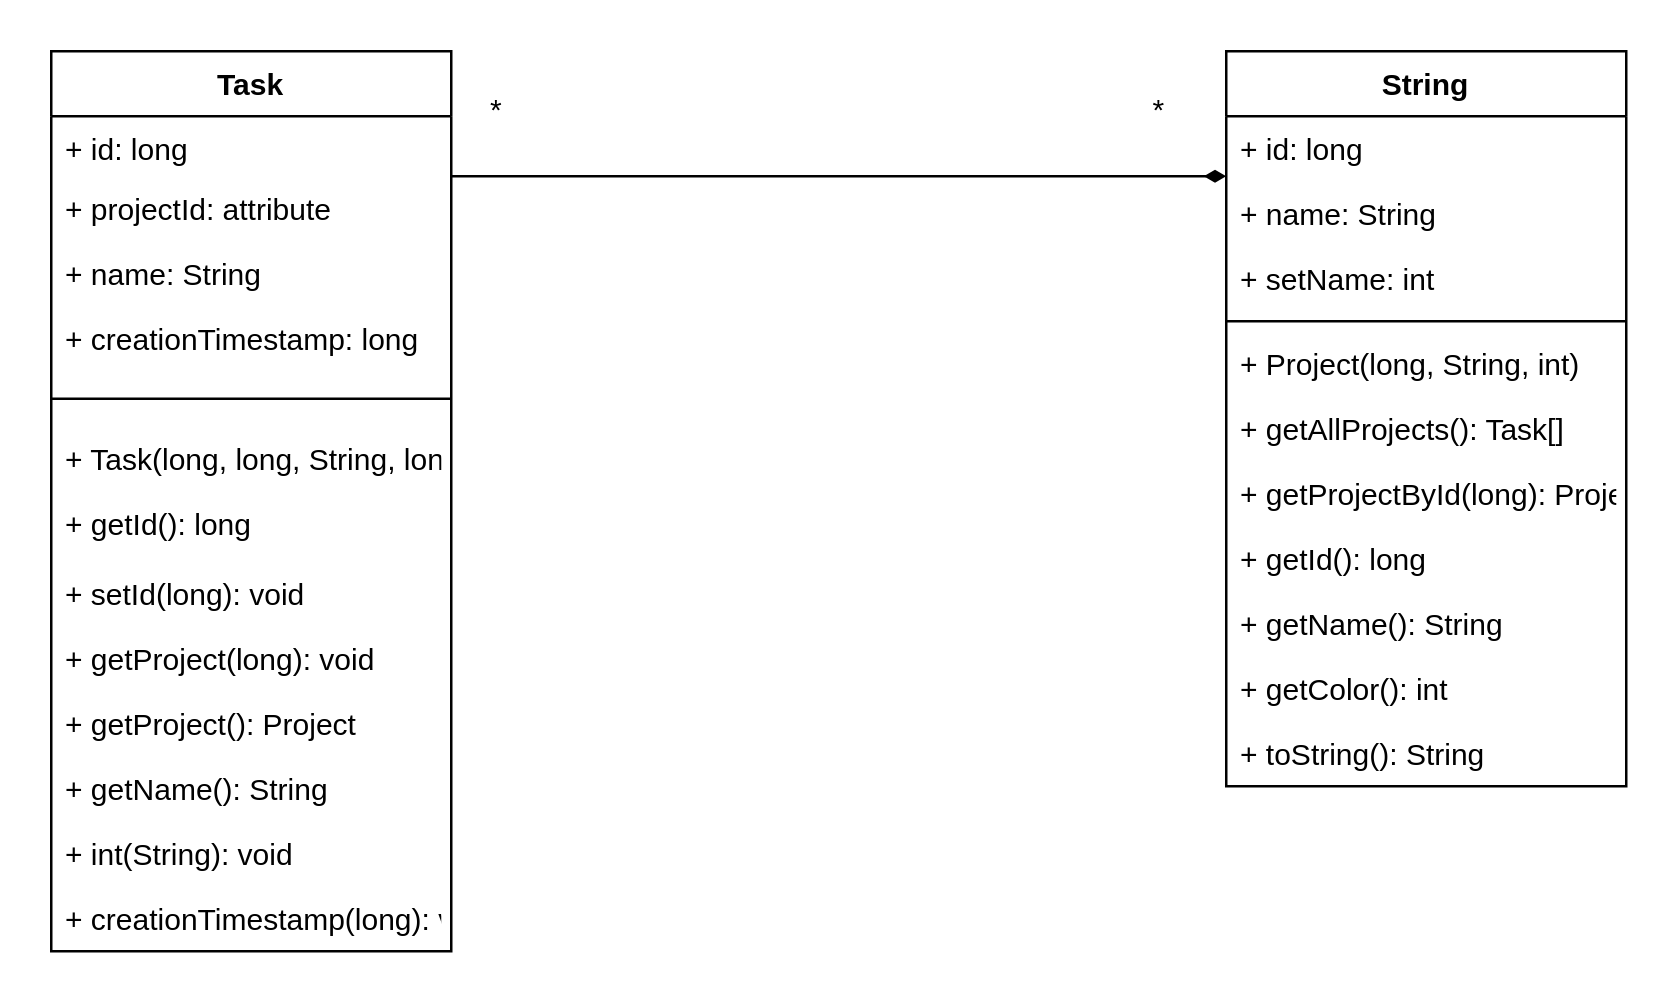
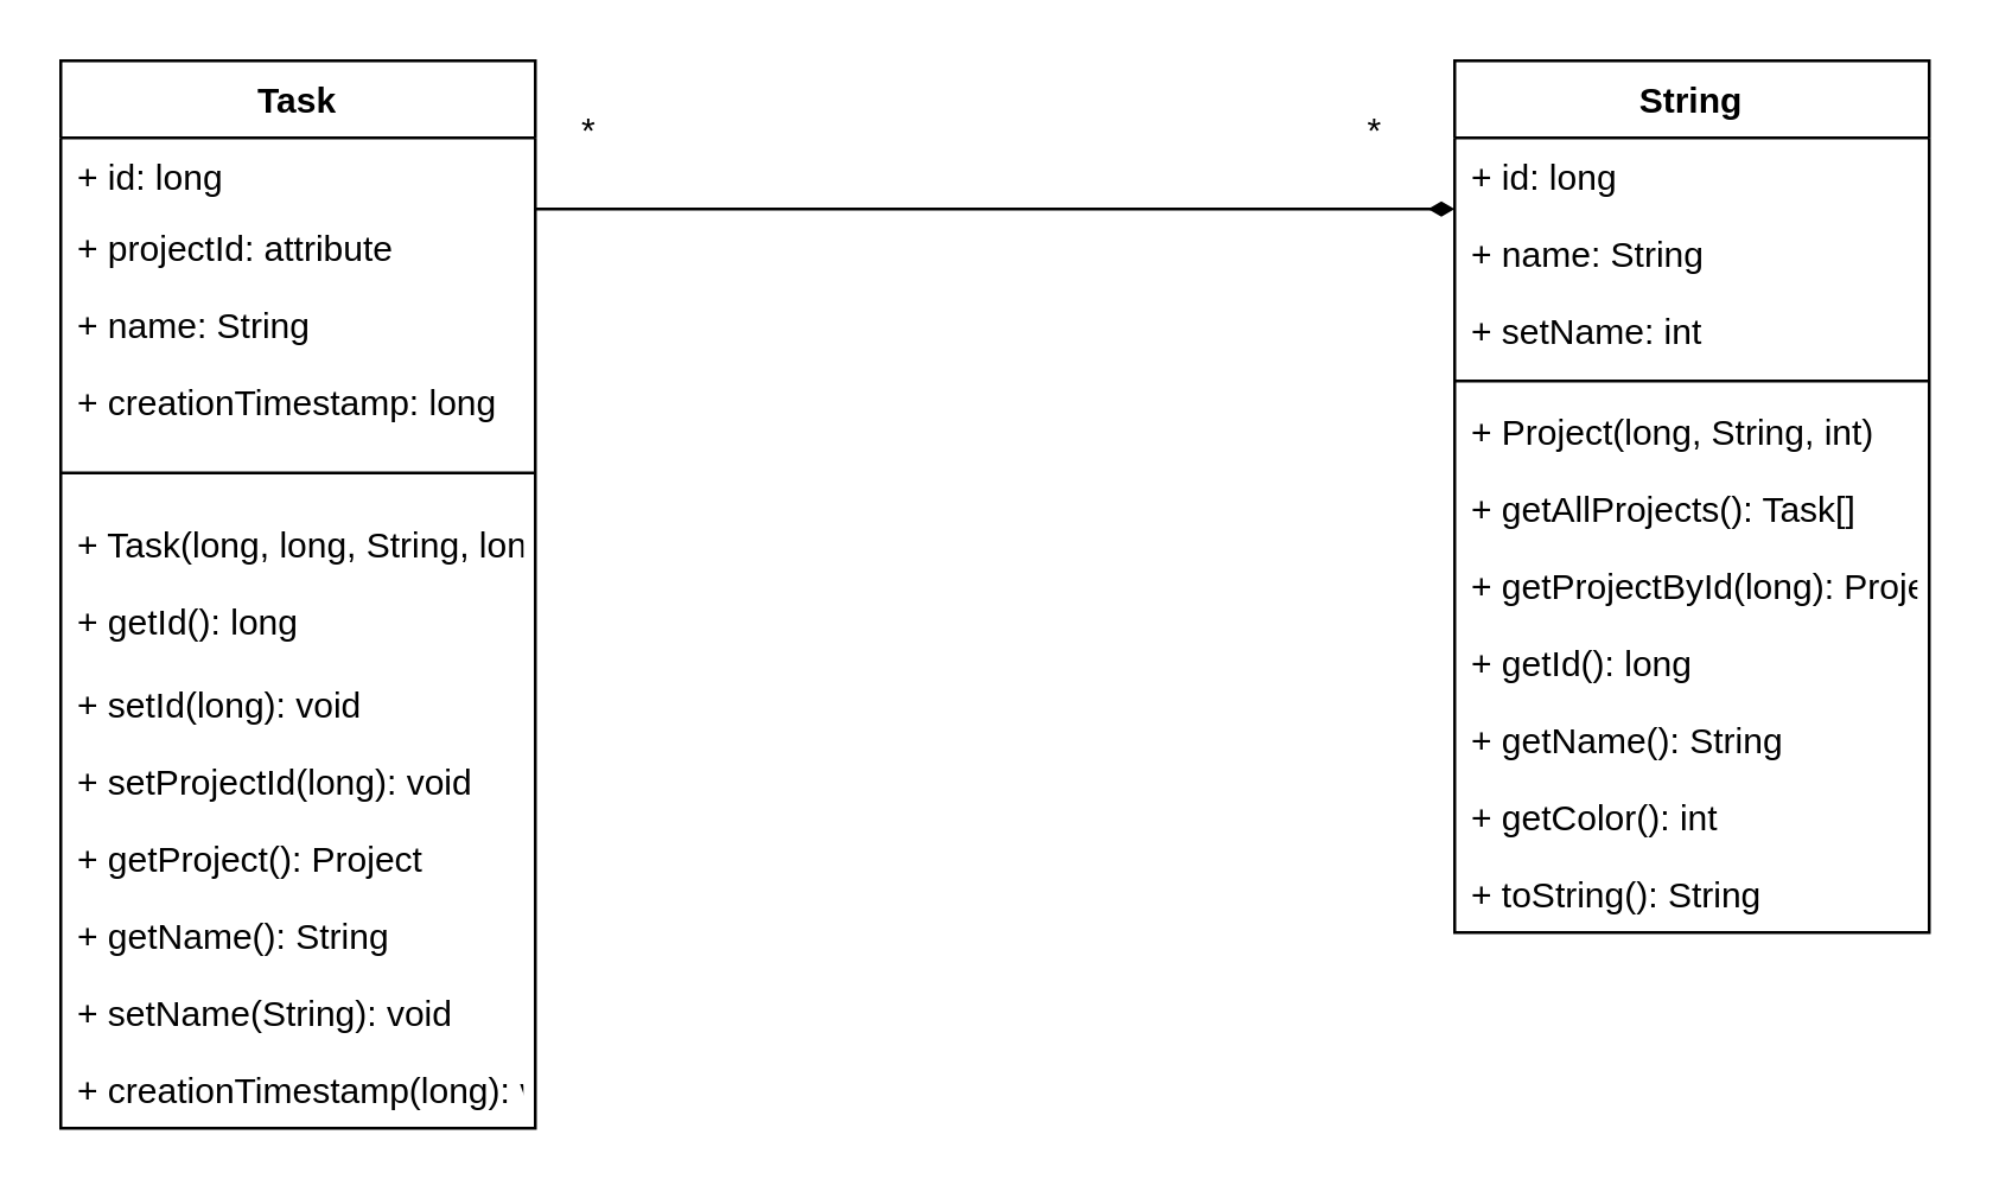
  <mxCell id="0" />
  <mxCell id="1" parent="0" />
  <mxCell id="2" value="Task" style="swimlane;fontStyle=1;align=center;verticalAlign=top;childLayout=stackLayout;horizontal=1;startSize=26;horizontalStack=0;resizeParent=1;resizeParentMax=0;resizeLast=0;collapsible=1;marginBottom=0;strokeWidth=1;" vertex="1" parent="1"><mxGeometry x="20" y="20" width="160" height="360" as="geometry"><mxRectangle x="80" y="100" width="70" height="30" as="alternateBounds" /></mxGeometry></mxCell>
  <mxCell id="3" value="+ id: long" style="text;strokeColor=none;fillColor=none;align=left;verticalAlign=top;spacingLeft=4;spacingRight=4;overflow=hidden;rotatable=0;points=[[0,0.5],[1,0.5]];portConstraint=eastwest;" vertex="1" parent="2"><mxGeometry y="26" width="160" height="24" as="geometry" /></mxCell>
  <mxCell id="4" value="+ projectId: attribute" style="text;strokeColor=none;fillColor=none;align=left;verticalAlign=top;spacingLeft=4;spacingRight=4;overflow=hidden;rotatable=0;points=[[0,0.5],[1,0.5]];portConstraint=eastwest;strokeWidth=1;" vertex="1" parent="2"><mxGeometry y="50" width="160" height="26" as="geometry" /></mxCell>
  <mxCell id="5" value="+ name: String" style="text;strokeColor=none;fillColor=none;align=left;verticalAlign=top;spacingLeft=4;spacingRight=4;overflow=hidden;rotatable=0;points=[[0,0.5],[1,0.5]];portConstraint=eastwest;strokeWidth=1;" vertex="1" parent="2"><mxGeometry y="76" width="160" height="26" as="geometry" /></mxCell>
  <mxCell id="6" value="+ creationTimestamp: long&#10;" style="text;strokeColor=none;fillColor=none;align=left;verticalAlign=top;spacingLeft=4;spacingRight=4;overflow=hidden;rotatable=0;points=[[0,0.5],[1,0.5]];portConstraint=eastwest;strokeWidth=1;" vertex="1" parent="2"><mxGeometry y="102" width="160" height="26" as="geometry" /></mxCell>
  <mxCell id="7" value="" style="line;strokeWidth=1;fillColor=none;align=left;verticalAlign=middle;spacingTop=-1;spacingLeft=3;spacingRight=3;rotatable=0;labelPosition=right;points=[];portConstraint=eastwest;strokeColor=inherit;" vertex="1" parent="2"><mxGeometry y="128" width="160" height="22" as="geometry" /></mxCell>
  <mxCell id="8" value="+ Task(long, long, String, long)" style="text;strokeColor=none;fillColor=none;align=left;verticalAlign=top;spacingLeft=4;spacingRight=4;overflow=hidden;rotatable=0;points=[[0,0.5],[1,0.5]];portConstraint=eastwest;strokeWidth=1;" vertex="1" parent="2"><mxGeometry y="150" width="160" height="26" as="geometry" /></mxCell>
  <mxCell id="9" value="+ getId(): long" style="text;strokeColor=none;fillColor=none;align=left;verticalAlign=top;spacingLeft=4;spacingRight=4;overflow=hidden;rotatable=0;points=[[0,0.5],[1,0.5]];portConstraint=eastwest;" vertex="1" parent="2"><mxGeometry y="176" width="160" height="28" as="geometry" /></mxCell>
  <mxCell id="10" value="+ setId(long): void" style="text;strokeColor=none;fillColor=none;align=left;verticalAlign=top;spacingLeft=4;spacingRight=4;overflow=hidden;rotatable=0;points=[[0,0.5],[1,0.5]];portConstraint=eastwest;strokeWidth=1;" vertex="1" parent="2"><mxGeometry y="204" width="160" height="26" as="geometry" /></mxCell>
- <mxCell id="11" value="+ getProject(long): void" style="text;strokeColor=none;fillColor=none;align=left;verticalAlign=top;spacingLeft=4;spacingRight=4;overflow=hidden;rotatable=0;points=[[0,0.5],[1,0.5]];portConstraint=eastwest;strokeWidth=1;" vertex="1" parent="2"><mxGeometry y="230" width="160" height="26" as="geometry" /></mxCell>
+ <mxCell id="11" value="+ setProjectId(long): void" style="text;strokeColor=none;fillColor=none;align=left;verticalAlign=top;spacingLeft=4;spacingRight=4;overflow=hidden;rotatable=0;points=[[0,0.5],[1,0.5]];portConstraint=eastwest;strokeWidth=1;" vertex="1" parent="2"><mxGeometry y="230" width="160" height="26" as="geometry" /></mxCell>
  <mxCell id="12" value="+ getProject(): Project" style="text;strokeColor=none;fillColor=none;align=left;verticalAlign=top;spacingLeft=4;spacingRight=4;overflow=hidden;rotatable=0;points=[[0,0.5],[1,0.5]];portConstraint=eastwest;strokeWidth=1;" vertex="1" parent="2"><mxGeometry y="256" width="160" height="26" as="geometry" /></mxCell>
  <mxCell id="13" value="+ getName(): String" style="text;strokeColor=none;fillColor=none;align=left;verticalAlign=top;spacingLeft=4;spacingRight=4;overflow=hidden;rotatable=0;points=[[0,0.5],[1,0.5]];portConstraint=eastwest;strokeWidth=1;" vertex="1" parent="2"><mxGeometry y="282" width="160" height="26" as="geometry" /></mxCell>
- <mxCell id="14" value="+ int(String): void" style="text;strokeColor=none;fillColor=none;align=left;verticalAlign=top;spacingLeft=4;spacingRight=4;overflow=hidden;rotatable=0;points=[[0,0.5],[1,0.5]];portConstraint=eastwest;strokeWidth=1;" vertex="1" parent="2"><mxGeometry y="308" width="160" height="26" as="geometry" /></mxCell>
+ <mxCell id="14" value="+ setName(String): void" style="text;strokeColor=none;fillColor=none;align=left;verticalAlign=top;spacingLeft=4;spacingRight=4;overflow=hidden;rotatable=0;points=[[0,0.5],[1,0.5]];portConstraint=eastwest;strokeWidth=1;" vertex="1" parent="2"><mxGeometry y="308" width="160" height="26" as="geometry" /></mxCell>
  <mxCell id="15" value="+ creationTimestamp(long): void" style="text;strokeColor=none;fillColor=none;align=left;verticalAlign=top;spacingLeft=4;spacingRight=4;overflow=hidden;rotatable=0;points=[[0,0.5],[1,0.5]];portConstraint=eastwest;strokeWidth=1;" vertex="1" parent="2"><mxGeometry y="334" width="160" height="26" as="geometry" /></mxCell>
  <mxCell id="16" value="String" style="swimlane;fontStyle=1;align=center;verticalAlign=top;childLayout=stackLayout;horizontal=1;startSize=26;horizontalStack=0;resizeParent=1;resizeParentMax=0;resizeLast=0;collapsible=1;marginBottom=0;" vertex="1" parent="1"><mxGeometry x="490" y="20" width="160" height="294" as="geometry" /></mxCell>
  <mxCell id="17" value="+ id: long" style="text;strokeColor=none;fillColor=none;align=left;verticalAlign=top;spacingLeft=4;spacingRight=4;overflow=hidden;rotatable=0;points=[[0,0.5],[1,0.5]];portConstraint=eastwest;" vertex="1" parent="16"><mxGeometry y="26" width="160" height="26" as="geometry" /></mxCell>
  <mxCell id="18" value="+ name: String" style="text;strokeColor=none;fillColor=none;align=left;verticalAlign=top;spacingLeft=4;spacingRight=4;overflow=hidden;rotatable=0;points=[[0,0.5],[1,0.5]];portConstraint=eastwest;strokeWidth=1;" vertex="1" parent="16"><mxGeometry y="52" width="160" height="26" as="geometry" /></mxCell>
  <mxCell id="19" value="+ setName: int" style="text;strokeColor=none;fillColor=none;align=left;verticalAlign=top;spacingLeft=4;spacingRight=4;overflow=hidden;rotatable=0;points=[[0,0.5],[1,0.5]];portConstraint=eastwest;strokeWidth=1;" vertex="1" parent="16"><mxGeometry y="78" width="160" height="26" as="geometry" /></mxCell>
  <mxCell id="20" value="" style="line;strokeWidth=1;fillColor=none;align=left;verticalAlign=middle;spacingTop=-1;spacingLeft=3;spacingRight=3;rotatable=0;labelPosition=right;points=[];portConstraint=eastwest;strokeColor=inherit;" vertex="1" parent="16"><mxGeometry y="104" width="160" height="8" as="geometry" /></mxCell>
  <mxCell id="21" value="+ Project(long, String, int)&#10;" style="text;strokeColor=none;fillColor=none;align=left;verticalAlign=top;spacingLeft=4;spacingRight=4;overflow=hidden;rotatable=0;points=[[0,0.5],[1,0.5]];portConstraint=eastwest;" vertex="1" parent="16"><mxGeometry y="112" width="160" height="26" as="geometry" /></mxCell>
  <mxCell id="22" value="+ getAllProjects(): Task[]" style="text;strokeColor=none;fillColor=none;align=left;verticalAlign=top;spacingLeft=4;spacingRight=4;overflow=hidden;rotatable=0;points=[[0,0.5],[1,0.5]];portConstraint=eastwest;strokeWidth=1;" vertex="1" parent="16"><mxGeometry y="138" width="160" height="26" as="geometry" /></mxCell>
  <mxCell id="23" value="+ getProjectById(long): Project" style="text;strokeColor=none;fillColor=none;align=left;verticalAlign=top;spacingLeft=4;spacingRight=4;overflow=hidden;rotatable=0;points=[[0,0.5],[1,0.5]];portConstraint=eastwest;strokeWidth=1;" vertex="1" parent="16"><mxGeometry y="164" width="160" height="26" as="geometry" /></mxCell>
  <mxCell id="24" value="+ getId(): long" style="text;strokeColor=none;fillColor=none;align=left;verticalAlign=top;spacingLeft=4;spacingRight=4;overflow=hidden;rotatable=0;points=[[0,0.5],[1,0.5]];portConstraint=eastwest;strokeWidth=1;" vertex="1" parent="16"><mxGeometry y="190" width="160" height="26" as="geometry" /></mxCell>
  <mxCell id="25" value="+ getName(): String" style="text;strokeColor=none;fillColor=none;align=left;verticalAlign=top;spacingLeft=4;spacingRight=4;overflow=hidden;rotatable=0;points=[[0,0.5],[1,0.5]];portConstraint=eastwest;strokeWidth=1;" vertex="1" parent="16"><mxGeometry y="216" width="160" height="26" as="geometry" /></mxCell>
  <mxCell id="26" value="+ getColor(): int" style="text;strokeColor=none;fillColor=none;align=left;verticalAlign=top;spacingLeft=4;spacingRight=4;overflow=hidden;rotatable=0;points=[[0,0.5],[1,0.5]];portConstraint=eastwest;strokeWidth=1;" vertex="1" parent="16"><mxGeometry y="242" width="160" height="26" as="geometry" /></mxCell>
  <mxCell id="27" value="+ toString(): String" style="text;strokeColor=none;fillColor=none;align=left;verticalAlign=top;spacingLeft=4;spacingRight=4;overflow=hidden;rotatable=0;points=[[0,0.5],[1,0.5]];portConstraint=eastwest;strokeWidth=1;" vertex="1" parent="16"><mxGeometry y="268" width="160" height="26" as="geometry" /></mxCell>
  <mxCell id="28" style="edgeStyle=orthogonalEdgeStyle;rounded=0;orthogonalLoop=1;jettySize=auto;html=1;endArrow=diamondThin;endFill=1;" edge="1" parent="1"><mxGeometry relative="1" as="geometry"><mxPoint x="490" y="70" as="targetPoint" /><mxPoint x="180" y="70" as="sourcePoint" /></mxGeometry></mxCell>
  <mxCell id="29" value="*" style="text;strokeColor=none;fillColor=none;align=left;verticalAlign=top;spacingLeft=4;spacingRight=4;overflow=hidden;rotatable=0;points=[[0,0.5],[1,0.5]];portConstraint=eastwest;strokeWidth=1;" vertex="1" parent="1"><mxGeometry x="190" y="30" width="100" height="26" as="geometry" /></mxCell>
  <mxCell id="30" value="*" style="text;strokeColor=none;fillColor=none;align=left;verticalAlign=top;spacingLeft=4;spacingRight=4;overflow=hidden;rotatable=0;points=[[0,0.5],[1,0.5]];portConstraint=eastwest;strokeWidth=1;" vertex="1" parent="1"><mxGeometry x="455" y="30" width="100" height="26" as="geometry" /></mxCell>
